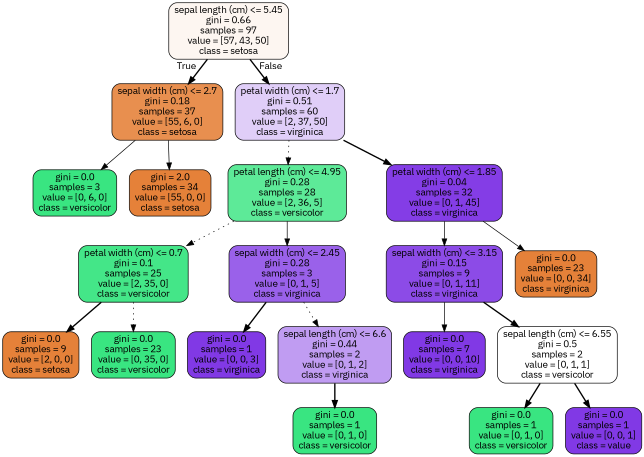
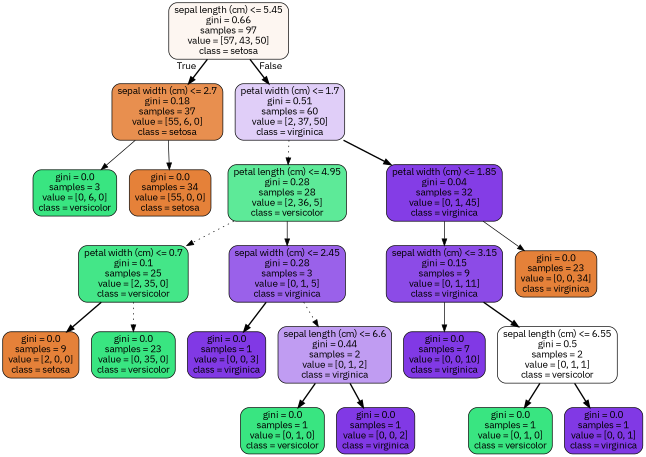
  digraph {
    fontname="IBM Plex Sans"
    node [color=black fillcolor="#39e581" fontname="IBM Plex Sans" shape=box style="filled, rounded"]
    edge [fontname="IBM Plex Sans" style=bold]
    n1 [fillcolor="#fdf6f1" label="sepal length (cm) <= 5.45\ngini = 0.66\nsamples = 97\nvalue = [57, 43, 50]\nclass = setosa"]
    n2 [fillcolor="#e88f4f" label="sepal width (cm) <= 2.7\ngini = 0.18\nsamples = 37\nvalue = [55, 6, 0]\nclass = setosa"]
    n3 [fillcolor="#e0cef8" label="petal width (cm) <= 1.7\ngini = 0.51\nsamples = 60\nvalue = [2, 37, 50]\nclass = virginica"]
    n4 [label="gini = 0.0\nsamples = 3\nvalue = [0, 6, 0]\nclass = versicolor"]
-   n5 [fillcolor="#e58139" label="gini = 2.0\nsamples = 34\nvalue = [55, 0, 0]\nclass = setosa"]
+   n5 [fillcolor="#e58139" label="gini = 0.0\nsamples = 34\nvalue = [55, 0, 0]\nclass = setosa"]
    n6 [fillcolor="#5dea98" label="petal length (cm) <= 4.95\ngini = 0.28\nsamples = 28\nvalue = [2, 36, 5]\nclass = versicolor"]
    n7 [fillcolor="#843de6" label="petal width (cm) <= 1.85\ngini = 0.04\nsamples = 32\nvalue = [0, 1, 45]\nclass = virginica"]
    n8 [fillcolor="#44e688" label="petal width (cm) <= 0.7\ngini = 0.1\nsamples = 25\nvalue = [2, 35, 0]\nclass = versicolor"]
    n9 [fillcolor="#9a61ea" label="sepal width (cm) <= 2.45\ngini = 0.28\nsamples = 3\nvalue = [0, 1, 5]\nclass = virginica"]
    n10 [fillcolor="#8c4be7" label="sepal width (cm) <= 3.15\ngini = 0.15\nsamples = 9\nvalue = [0, 1, 11]\nclass = virginica"]
    n11 [fillcolor="#e58139" label="gini = 0.0\nsamples = 23\nvalue = [0, 0, 34]\nclass = virginica"]
    n12 [fillcolor="#e58139" label="gini = 0.0\nsamples = 9\nvalue = [2, 0, 0]\nclass = setosa"]
    n13 [label="gini = 0.0\nsamples = 23\nvalue = [0, 35, 0]\nclass = versicolor"]
    n14 [fillcolor="#8139e5" label="gini = 0.0\nsamples = 1\nvalue = [0, 0, 3]\nclass = virginica"]
    n15 [fillcolor="#c09cf2" label="sepal length (cm) <= 6.6\ngini = 0.44\nsamples = 2\nvalue = [0, 1, 2]\nclass = virginica"]
    n16 [label="gini = 0.0\nsamples = 1\nvalue = [0, 1, 0]\nclass = versicolor"]
+   n17 [fillcolor="#8139e5" label="gini = 0.0\nsamples = 1\nvalue = [0, 0, 2]\nclass = virginica"]
    n18 [fillcolor="#8139e5" label="gini = 0.0\nsamples = 7\nvalue = [0, 0, 10]\nclass = virginica"]
    n19 [fillcolor="#ffffff" label="sepal length (cm) <= 6.55\ngini = 0.5\nsamples = 2\nvalue = [0, 1, 1]\nclass = versicolor"]
    n20 [label="gini = 0.0\nsamples = 1\nvalue = [0, 1, 0]\nclass = versicolor"]
-   n21 [fillcolor="#8139e5" label="gini = 0.0\nsamples = 1\nvalue = [0, 0, 1]\nclass = value"]
+   n21 [fillcolor="#8139e5" label="gini = 0.0\nsamples = 1\nvalue = [0, 0, 1]\nclass = virginica"]
    n1 -> n2 [headlabel=True labelangle=45 labeldistance=2.5]
    n1 -> n3 [headlabel=False labelangle=-45 labeldistance=2.5]
    n2 -> n4 [style=solid]
    n2 -> n5 [style=solid]
    n3 -> n6 [style=dotted]
    n3 -> n7
    n6 -> n8 [style=dotted]
    n6 -> n9 [style=solid]
    n7 -> n10 [style=solid]
    n7 -> n11 [style=solid]
    n8 -> n12
    n8 -> n13 [style=dotted]
    n9 -> n14
    n9 -> n15 [style=dotted]
    n10 -> n18 [style=solid]
    n10 -> n19
    n15 -> n16
+   n15 -> n17
    n19 -> n20
    n19 -> n21
  }
